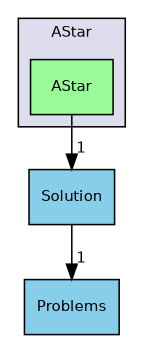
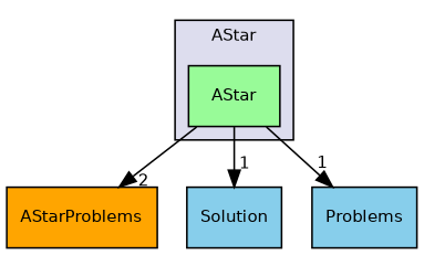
  digraph {
    compound=true
    node [fillcolor=skyblue fontname=Helvetica fontsize=10 shape=box style=filled]
    edge [headlabel=1 labeldistance=1.5 labelfontname=Helvetica labelfontsize=10]
    n1 [fillcolor=palegreen label=AStar pencolor=black]
+   n2 [fillcolor=orange label=AStarProblems]
    n3 [label=Solution]
    n4 [label=Problems]
    subgraph cluster_1 {
      bgcolor="#ddddee"
      fontname=Helvetica
      fontsize=10
      label=AStar
      pencolor=black
      n1
    }
+   n1 -> n2 [headlabel=2]
    n1 -> n3
-   n3 -> n4
+   n1 -> n4
  }
